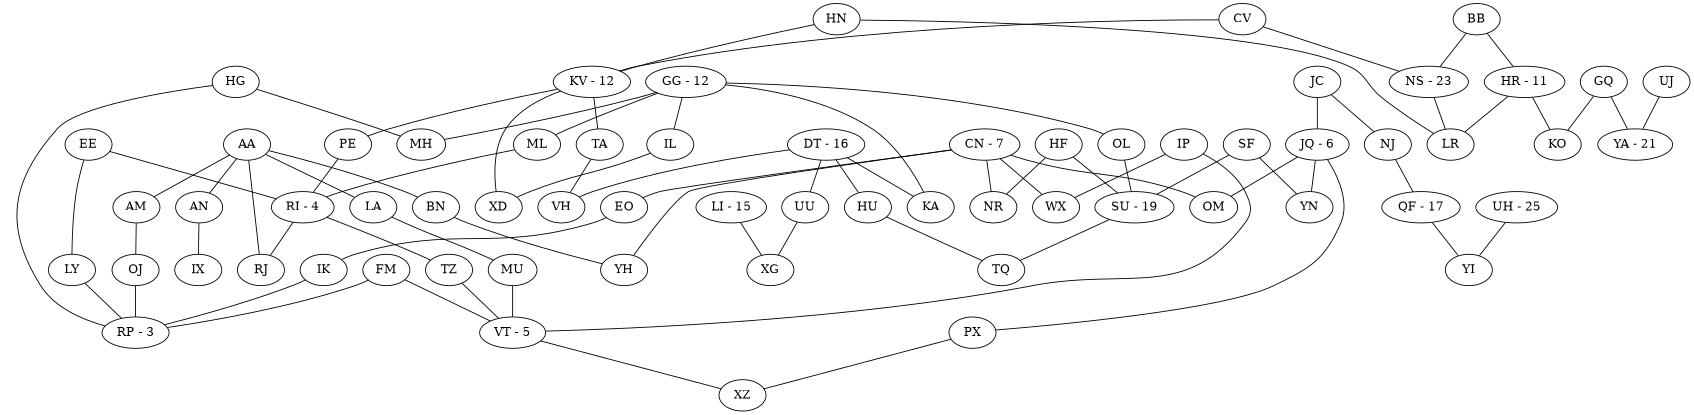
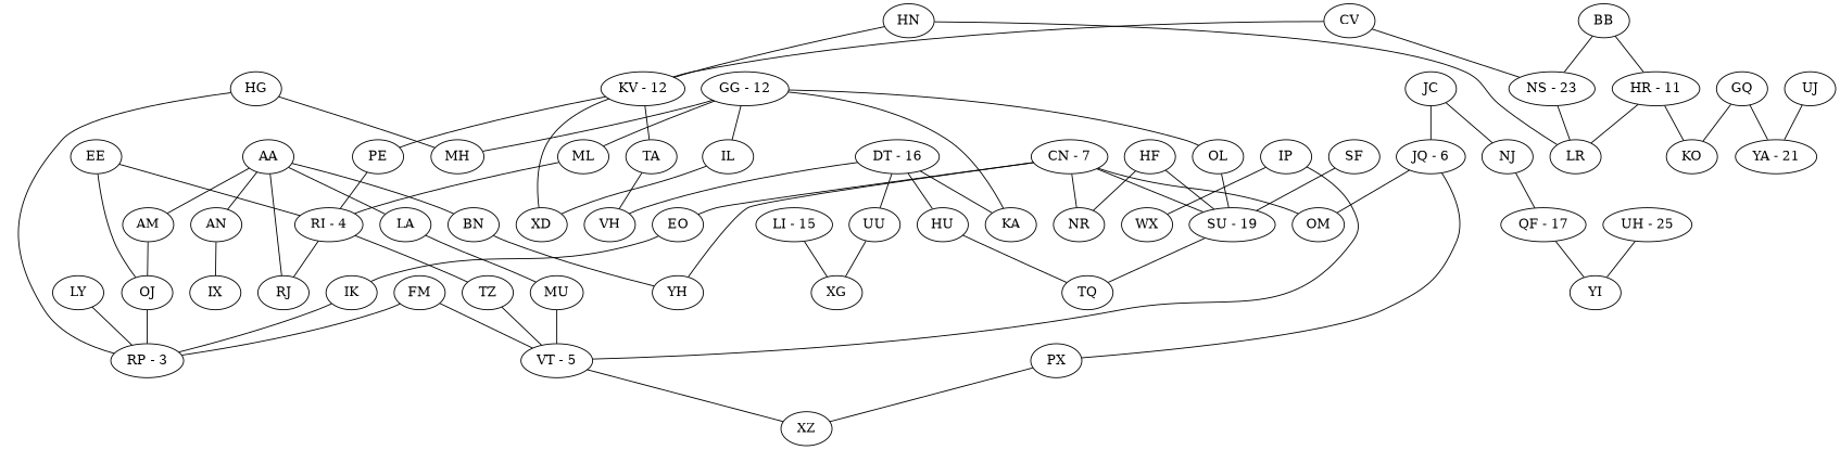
  graph {
    n1 [label=MU]
    n2 [label="VT - 5"]
    n3 [label=XZ]
    n4 [label=TQ]
    n5 [label=YH]
    n6 [label=EO]
    n7 [label=IK]
    n8 [label="RP - 3"]
    n9 [label=MH]
    n10 [label=RJ]
    n11 [label=UU]
    n12 [label=XG]
    n13 [label="KV - 12"]
    n14 [label=PE]
    n15 [label=XD]
    n16 [label=TA]
    n17 [label="RI - 4"]
    n18 [label=VH]
    n19 [label="SU - 19"]
    n20 [label=BB]
    n21 [label="HR - 11"]
    n22 [label="NS - 23"]
    n23 [label=LR]
    n24 [label=KO]
    n25 [label=TZ]
    n26 [label=LY]
    n27 [label=PX]
    n28 [label=HN]
    n29 [label=NJ]
    n30 [label="QF - 17"]
    n31 [label=YI]
    n32 [label=AM]
    n33 [label=OJ]
    n34 [label=FM]
    n35 [label=HF]
    n36 [label=NR]
    n37 [label=WX]
    n38 [label=EE]
    n39 [label="UH - 25"]
    n40 [label=CV]
    n41 [label=SF]
-   n42 [label=YN]
    n43 [label="GG - 12"]
    n44 [label=OL]
    n45 [label=ML]
    n46 [label=KA]
    n47 [label=IL]
    n48 [label="YA - 21"]
    n49 [label=AN]
    n50 [label=IX]
    n51 [label="LI - 15"]
    n52 [label=GQ]
    n53 [label=HU]
    n54 [label=UJ]
    n55 [label="JQ - 6"]
    n56 [label=OM]
    n57 [label=JC]
    n58 [label="DT - 16"]
    n59 [label=AA root=true]
    n60 [label=BN]
    n61 [label=LA]
    n62 [label="CN - 7"]
    n63 [label=IP]
    n64 [label=HG]
    n1 -- n2
    n2 -- n3
    n6 -- n7
    n7 -- n8
    n11 -- n12
    n13 -- n14
    n13 -- n15
    n13 -- n16
    n14 -- n17
    n16 -- n18
    n17 -- n10
    n17 -- n25
    n19 -- n4
    n20 -- n21
    n20 -- n22
    n21 -- n23
    n21 -- n24
    n22 -- n23
    n25 -- n2
    n26 -- n8
    n27 -- n3
    n28 -- n13
    n28 -- n23
    n29 -- n30
    n30 -- n31
    n32 -- n33
    n33 -- n8
    n34 -- n2
    n34 -- n8
    n35 -- n19
    n35 -- n36
    n38 -- n17
-   n38 -- n26
+   n38 -- n33
    n39 -- n31
    n40 -- n13
    n40 -- n22
    n41 -- n19
-   n41 -- n42
    n43 -- n9
    n43 -- n44
    n43 -- n45
    n43 -- n46
    n43 -- n47
    n44 -- n19
    n45 -- n17
    n47 -- n15
    n49 -- n50
    n51 -- n12
    n52 -- n24
    n52 -- n48
    n53 -- n4
    n54 -- n48
    n55 -- n27
-   n55 -- n42
    n55 -- n56
    n57 -- n29
    n57 -- n55
    n58 -- n11
    n58 -- n18
    n58 -- n46
    n58 -- n53
    n59 -- n10
    n59 -- n32
    n59 -- n49
    n59 -- n60
    n59 -- n61
    n60 -- n5
    n61 -- n1
    n62 -- n5
    n62 -- n6
    n62 -- n36
-   n62 -- n37
+   n62 -- n19
    n62 -- n56
    n63 -- n2
    n63 -- n37
    n64 -- n8
    n64 -- n9
  }
